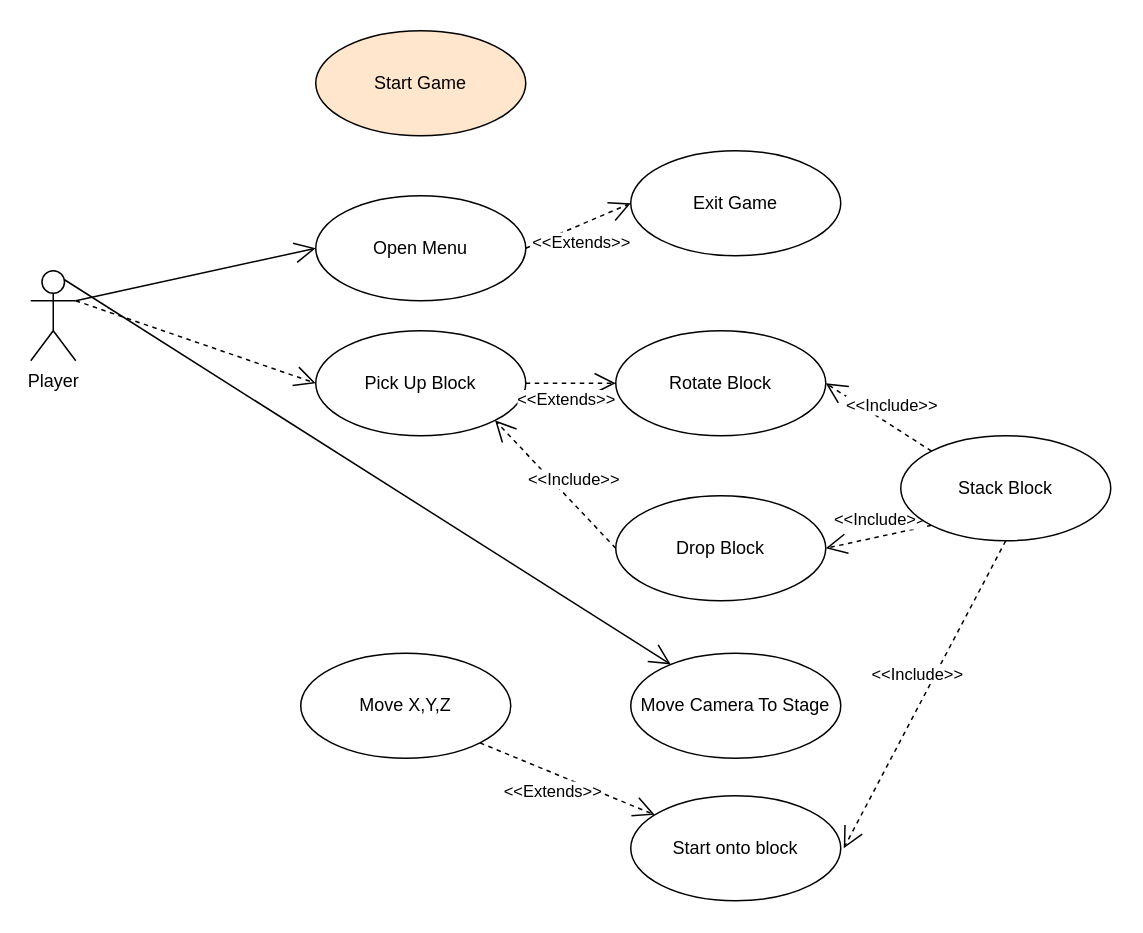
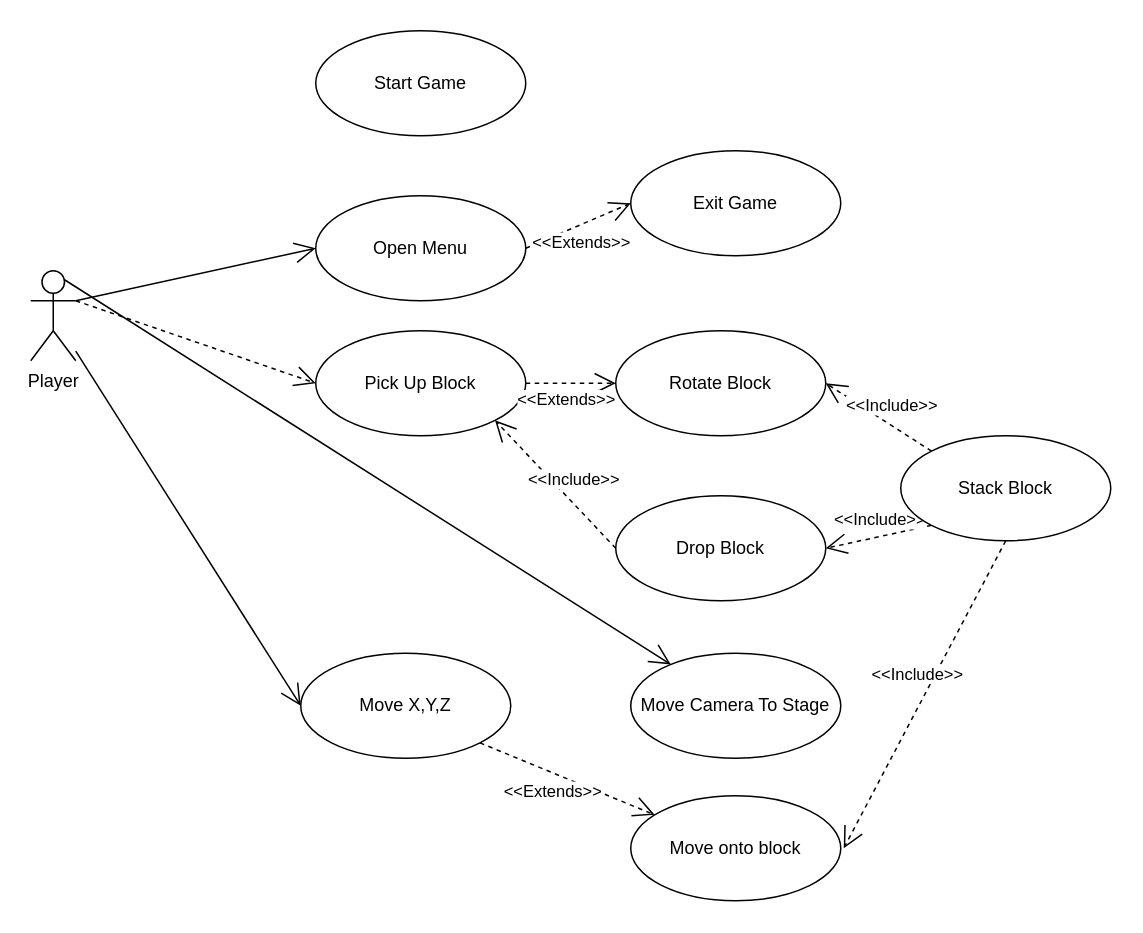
  <mxCell id="0" />
  <mxCell id="1" parent="0" />
  <mxCell id="2" value="Player" style="shape=umlActor;verticalLabelPosition=bottom;verticalAlign=top;html=1;outlineConnect=0;" vertex="1" parent="1"><mxGeometry x="20" y="180" width="30" height="60" as="geometry" /></mxCell>
- <mxCell id="3" value="Start Game" style="ellipse;whiteSpace=wrap;html=1;fillColor=#ffe6cc;" vertex="1" parent="1"><mxGeometry x="210" y="20" width="140" height="70" as="geometry" /></mxCell>
+ <mxCell id="3" value="Start Game" style="ellipse;whiteSpace=wrap;html=1;" vertex="1" parent="1"><mxGeometry x="210" y="20" width="140" height="70" as="geometry" /></mxCell>
  <mxCell id="4" value="Exit Game" style="ellipse;whiteSpace=wrap;html=1;" vertex="1" parent="1"><mxGeometry x="420" y="100" width="140" height="70" as="geometry" /></mxCell>
  <mxCell id="5" value="Open Menu" style="ellipse;whiteSpace=wrap;html=1;" vertex="1" parent="1"><mxGeometry x="210" y="130" width="140" height="70" as="geometry" /></mxCell>
  <mxCell id="6" value="&amp;lt;&amp;lt;Extends&amp;gt;&amp;gt;" style="endArrow=open;endSize=12;dashed=1;html=1;exitX=1;exitY=0.5;exitDx=0;exitDy=0;entryX=0;entryY=0.5;entryDx=0;entryDy=0;" edge="1" parent="1" source="5" target="4"><mxGeometry x="-0.088" y="-11" width="160" relative="1" as="geometry"><mxPoint x="280" y="230" as="sourcePoint" /><mxPoint x="440" y="230" as="targetPoint" /><Array as="points" /><mxPoint as="offset" /></mxGeometry></mxCell>
  <mxCell id="7" value="Pick Up Block" style="ellipse;whiteSpace=wrap;html=1;" vertex="1" parent="1"><mxGeometry x="210" y="220" width="140" height="70" as="geometry" /></mxCell>
  <mxCell id="8" value="&amp;lt;&amp;lt;Extends&amp;gt;&amp;gt;" style="endArrow=open;endSize=12;dashed=1;html=1;exitX=1;exitY=0.5;exitDx=0;exitDy=0;entryX=0;entryY=0.5;entryDx=0;entryDy=0;" edge="1" parent="1" source="7" target="9"><mxGeometry x="-0.088" y="-11" width="160" relative="1" as="geometry"><mxPoint x="360" y="175" as="sourcePoint" /><mxPoint x="470" y="250" as="targetPoint" /><Array as="points" /><mxPoint as="offset" /></mxGeometry></mxCell>
  <mxCell id="9" value="Rotate Block" style="ellipse;whiteSpace=wrap;html=1;" vertex="1" parent="1"><mxGeometry x="410" y="220" width="140" height="70" as="geometry" /></mxCell>
  <mxCell id="10" value="Drop Block" style="ellipse;whiteSpace=wrap;html=1;" vertex="1" parent="1"><mxGeometry x="410" y="330" width="140" height="70" as="geometry" /></mxCell>
  <mxCell id="11" value="&amp;lt;&amp;lt;Include&amp;gt;&amp;gt;" style="endArrow=open;endSize=12;dashed=1;html=1;exitX=0;exitY=0.5;exitDx=0;exitDy=0;entryX=1;entryY=1;entryDx=0;entryDy=0;" edge="1" parent="1" source="10" target="7"><mxGeometry x="-0.088" y="-11" width="160" relative="1" as="geometry"><mxPoint x="360" y="265" as="sourcePoint" /><mxPoint x="480" y="260" as="targetPoint" /><Array as="points" /><mxPoint as="offset" /></mxGeometry></mxCell>
  <mxCell id="12" value="Move X,Y,Z" style="ellipse;whiteSpace=wrap;html=1;" vertex="1" parent="1"><mxGeometry x="200" y="435" width="140" height="70" as="geometry" /></mxCell>
  <mxCell id="13" value="Move Camera To Stage" style="ellipse;whiteSpace=wrap;html=1;" vertex="1" parent="1"><mxGeometry x="420" y="435" width="140" height="70" as="geometry" /></mxCell>
+ <mxCell id="14" value="" style="endArrow=open;endFill=1;endSize=12;html=1;entryX=0;entryY=0.5;entryDx=0;entryDy=0;" edge="1" parent="1" source="2" target="12"><mxGeometry width="160" relative="1" as="geometry"><mxPoint x="280" y="310" as="sourcePoint" /><mxPoint x="440" y="310" as="targetPoint" /></mxGeometry></mxCell>
  <mxCell id="15" value="" style="endArrow=open;endFill=1;endSize=12;html=1;entryX=0;entryY=0.5;entryDx=0;entryDy=0;exitX=1;exitY=0.333;exitDx=0;exitDy=0;exitPerimeter=0;dashed=1;" edge="1" parent="1" source="2" target="7"><mxGeometry width="160" relative="1" as="geometry"><mxPoint x="60" y="243.636" as="sourcePoint" /><mxPoint x="210" y="480" as="targetPoint" /></mxGeometry></mxCell>
  <mxCell id="16" value="" style="endArrow=open;endFill=1;endSize=12;html=1;entryX=0;entryY=0.5;entryDx=0;entryDy=0;" edge="1" parent="1" target="5"><mxGeometry width="160" relative="1" as="geometry"><mxPoint x="50" y="200" as="sourcePoint" /><mxPoint x="220" y="265" as="targetPoint" /></mxGeometry></mxCell>
  <mxCell id="17" value="" style="endArrow=open;endFill=1;endSize=12;html=1;exitX=0.75;exitY=0.1;exitDx=0;exitDy=0;exitPerimeter=0;" edge="1" parent="1" source="2" target="13"><mxGeometry width="160" relative="1" as="geometry"><mxPoint x="60" y="210" as="sourcePoint" /><mxPoint x="220" y="175" as="targetPoint" /></mxGeometry></mxCell>
  <mxCell id="18" value="&amp;lt;&amp;lt;Extends&amp;gt;&amp;gt;" style="endArrow=open;endSize=12;dashed=1;html=1;exitX=1;exitY=1;exitDx=0;exitDy=0;" edge="1" parent="1" source="12" target="19"><mxGeometry x="-0.088" y="-11" width="160" relative="1" as="geometry"><mxPoint x="360" y="265" as="sourcePoint" /><mxPoint x="390" y="550" as="targetPoint" /><Array as="points" /><mxPoint as="offset" /></mxGeometry></mxCell>
- <mxCell id="19" value="Start onto block" style="ellipse;whiteSpace=wrap;html=1;" vertex="1" parent="1"><mxGeometry x="420" y="530" width="140" height="70" as="geometry" /></mxCell>
+ <mxCell id="19" value="Move onto block" style="ellipse;whiteSpace=wrap;html=1;" vertex="1" parent="1"><mxGeometry x="420" y="530" width="140" height="70" as="geometry" /></mxCell>
  <mxCell id="20" value="&amp;lt;&amp;lt;Include&amp;gt;&amp;gt;" style="endArrow=open;endSize=12;dashed=1;html=1;entryX=1;entryY=0.5;entryDx=0;entryDy=0;exitX=0;exitY=1;exitDx=0;exitDy=0;" edge="1" parent="1" source="21" target="10"><mxGeometry x="-0.088" y="-11" width="160" relative="1" as="geometry"><mxPoint x="620" y="350" as="sourcePoint" /><mxPoint x="339.497" y="289.749" as="targetPoint" /><Array as="points" /><mxPoint as="offset" /></mxGeometry></mxCell>
  <mxCell id="21" value="Stack Block" style="ellipse;whiteSpace=wrap;html=1;" vertex="1" parent="1"><mxGeometry x="600" y="290" width="140" height="70" as="geometry" /></mxCell>
  <mxCell id="22" value="&amp;lt;&amp;lt;Include&amp;gt;&amp;gt;" style="endArrow=open;endSize=12;dashed=1;html=1;entryX=1;entryY=0.5;entryDx=0;entryDy=0;exitX=0;exitY=0;exitDx=0;exitDy=0;" edge="1" parent="1" source="21" target="9"><mxGeometry x="-0.088" y="-11" width="160" relative="1" as="geometry"><mxPoint x="630.503" y="359.749" as="sourcePoint" /><mxPoint x="560" y="375" as="targetPoint" /><Array as="points" /><mxPoint as="offset" /></mxGeometry></mxCell>
  <mxCell id="23" value="&amp;lt;&amp;lt;Include&amp;gt;&amp;gt;" style="endArrow=open;endSize=12;dashed=1;html=1;exitX=0.5;exitY=1;exitDx=0;exitDy=0;" edge="1" parent="1" source="21"><mxGeometry x="-0.088" y="-11" width="160" relative="1" as="geometry"><mxPoint x="630.503" y="359.749" as="sourcePoint" /><mxPoint x="562" y="565" as="targetPoint" /><Array as="points" /><mxPoint as="offset" /></mxGeometry></mxCell>
